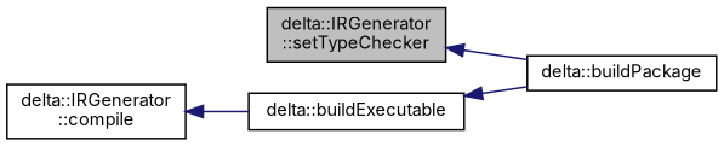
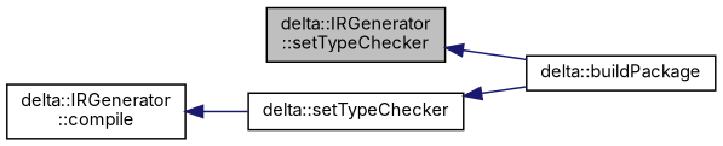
  digraph {
    fontname=Inter
    rankdir=LR
    node [color=black fillcolor=white fontname=Inter fontsize=10 shape=record style=filled]
    edge [color=midnightblue dir=back fontname=Inter fontsize=10 labelfontname=Helvetica labelfontsize=10 style=solid]
    n1 [fillcolor=grey75 fontcolor=black height=0.2 label="delta::IRGenerator\l::setTypeChecker" width=0.4]
    n2 [height=0.2 label="delta::buildPackage" width=0.4]
    n3 [height=0.2 label="delta::IRGenerator\l::compile" width=0.4]
-   n4 [height=0.2 label="delta::buildExecutable" width=0.4]
+   n4 [height=0.2 label="delta::setTypeChecker" width=0.4]
    n1 -> n2
    n3 -> n4
    n4 -> n2
  }
